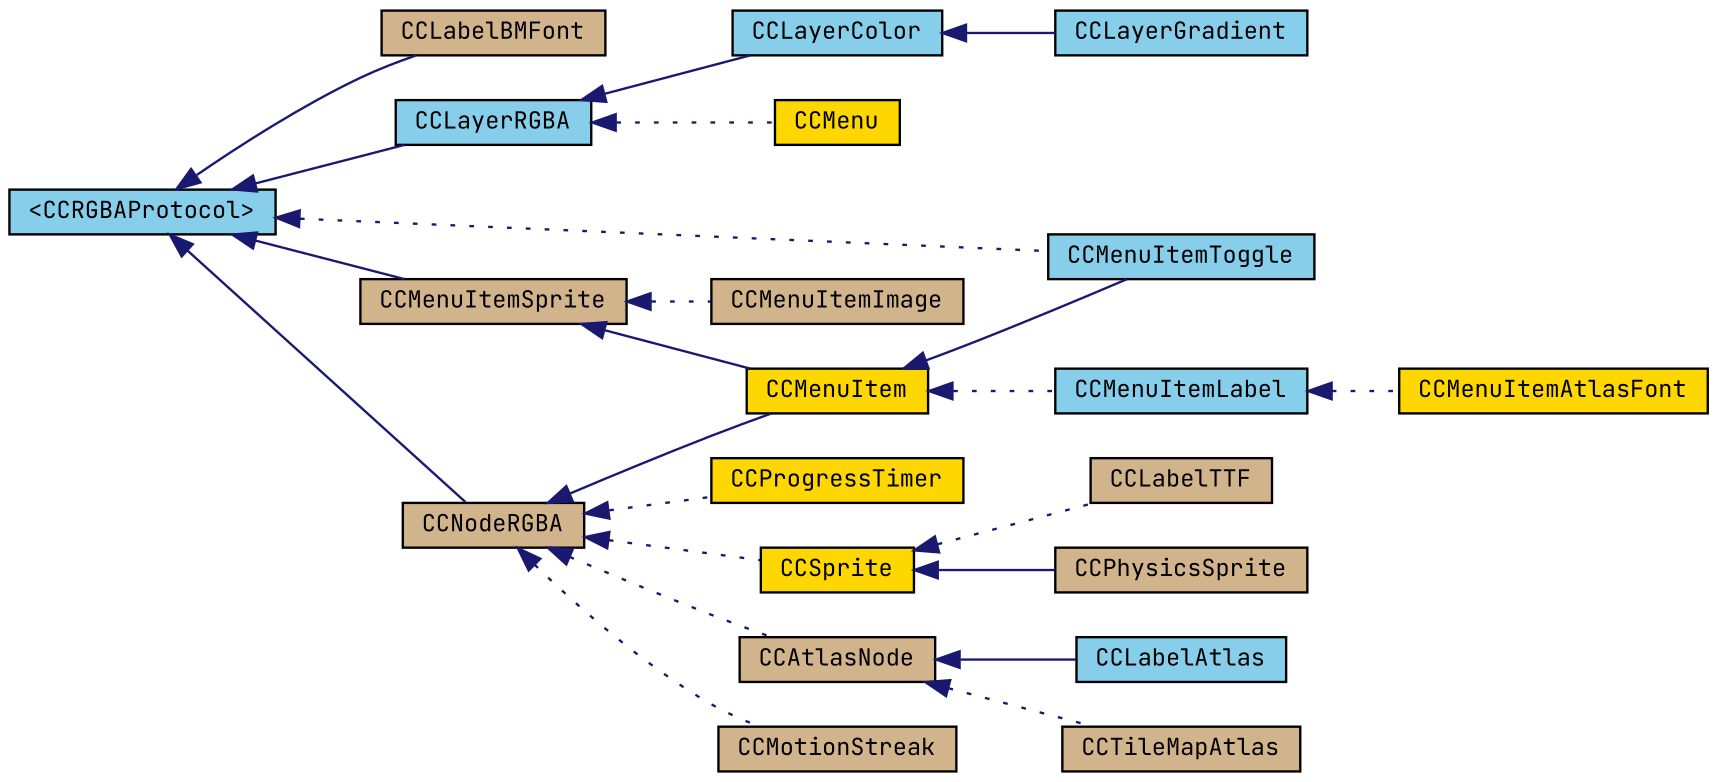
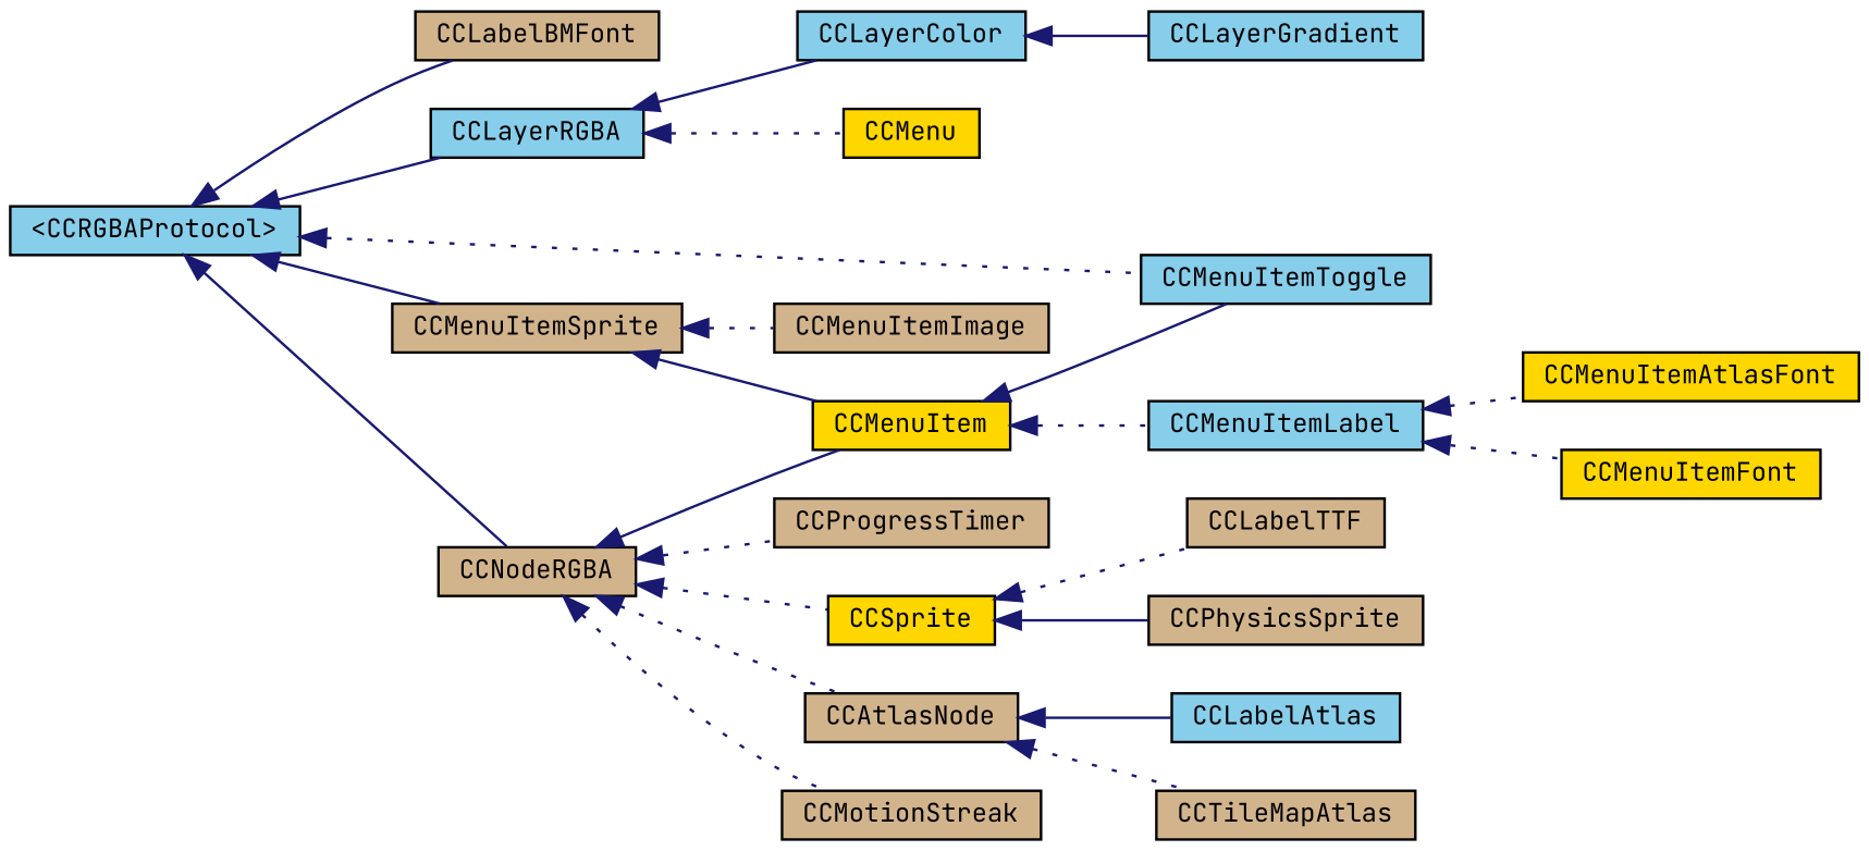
  digraph {
    fontname="JetBrains Mono"
    rankdir=LR
    node [color=black fillcolor=tan fontname="JetBrains Mono" fontsize=10 shape=record style=filled]
    edge [color=midnightblue dir=back fontname="JetBrains Mono" fontsize=10 labelfontname=FreeSans labelfontsize=10 style=dotted]
    n1 [fillcolor=skyblue fontcolor=black height=0.2 label="\<CCRGBAProtocol\>" width=0.4]
    n2 [height=0.2 label=CCLabelBMFont width=0.4]
    n3 [fillcolor=skyblue height=0.2 label=CCLayerRGBA width=0.4]
    n4 [height=0.2 label=CCMenuItemSprite width=0.4]
    n5 [fillcolor=skyblue height=0.2 label=CCMenuItemToggle width=0.4]
    n6 [height=0.2 label=CCNodeRGBA width=0.4]
    n7 [fillcolor=skyblue height=0.2 label=CCLayerColor width=0.4]
    n8 [fillcolor=gold height=0.2 label=CCMenu width=0.4]
    n9 [height=0.2 label=CCMenuItemImage width=0.4]
    n10 [fillcolor=gold height=0.2 label=CCMenuItem width=0.4]
    n11 [height=0.2 label=CCAtlasNode width=0.4]
    n12 [height=0.2 label=CCMotionStreak width=0.4]
-   n13 [fillcolor=gold height=0.2 label=CCProgressTimer width=0.4]
+   n13 [height=0.2 label=CCProgressTimer width=0.4]
    n14 [fillcolor=gold height=0.2 label=CCSprite width=0.4]
    n15 [fillcolor=skyblue height=0.2 label=CCLayerGradient width=0.4]
    n16 [fillcolor=skyblue height=0.2 label=CCLabelAtlas width=0.4]
    n17 [height=0.2 label=CCTileMapAtlas width=0.4]
    n18 [fillcolor=skyblue height=0.2 label=CCMenuItemLabel width=0.4]
    n19 [height=0.2 label=CCLabelTTF width=0.4]
    n20 [height=0.2 label=CCPhysicsSprite width=0.4]
    n21 [fillcolor=gold height=0.2 label=CCMenuItemAtlasFont width=0.4]
+   n22 [fillcolor=gold height=0.2 label=CCMenuItemFont width=0.4]
    n1 -> n2 [style=solid]
    n1 -> n3 [style=solid]
    n1 -> n4 [style=solid]
    n1 -> n5
    n1 -> n6 [style=solid]
    n3 -> n7 [style=solid]
    n3 -> n8
    n4 -> n9
    n4 -> n10 [style=solid]
    n6 -> n10 [style=solid]
    n6 -> n11
    n6 -> n12
    n6 -> n13
    n6 -> n14
    n7 -> n15 [style=solid]
    n10 -> n5 [style=solid]
    n10 -> n18
    n11 -> n16 [style=solid]
    n11 -> n17
    n14 -> n19
    n14 -> n20 [style=solid]
    n18 -> n21
+   n18 -> n22
  }
